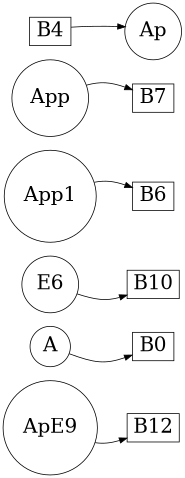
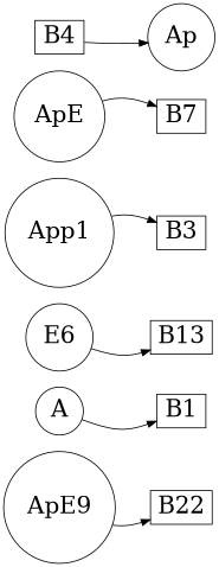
  strict digraph {
    rankdir=LR
    remincross=true
    splines=curved
    node [fontsize=26 shape=circle]
    n1 [label=ApE9]
-   B12 [shape=box]
-   B1 [shape=box label=B0]
+   B12 [shape=box label=B22]
+   B1 [shape=box]
    A
    n5 [label=E6]
-   B10 [shape=box]
+   B10 [shape=box label=B13]
    n7 [label=App1]
-   B6 [shape=box]
+   B6 [shape=box label=B3]
    B7 [shape=box]
    B4 [shape=box]
-   App
+   App [label=ApE]
    Ap
    n1 -> B12
    A -> B1
    n5 -> B10
    n7 -> B6
    App -> B7
-   B4 -> Ap
+   Ap -> B4
  }
